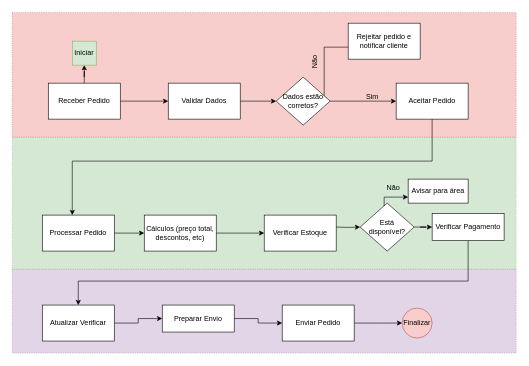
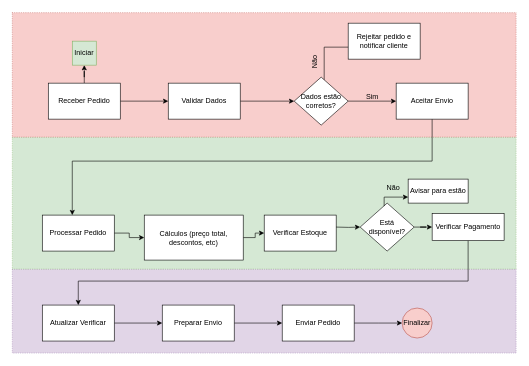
  <mxCell id="0" />
  <mxCell id="1" parent="0" />
  <mxCell id="2" value="" style="rounded=0;whiteSpace=wrap;html=1;dashed=1;dashPattern=1 2;align=right;spacing=-20;labelPosition=center;verticalLabelPosition=top;verticalAlign=bottom;spacingLeft=25;fontFamily=Roboto Slab;fontSource=https%3A%2F%2Ffonts.googleapis.com%2Fcss%3Ffamily%3DRoboto%2BSlab;fontStyle=0;strokeColor=#9673A6;fillColor=#e1d5e7;spacingTop=0;spacingRight=25;fontColor=#9673A6;connectable=0;allowArrows=0;" vertex="1" parent="1"><mxGeometry x="20" y="448" width="840" height="140" as="geometry" /></mxCell>
  <mxCell id="3" value="" style="rounded=0;whiteSpace=wrap;html=1;dashed=1;dashPattern=1 2;spacing=-20;labelPosition=center;verticalLabelPosition=top;align=right;verticalAlign=bottom;spacingLeft=25;fontFamily=Roboto Slab;fontSource=https%3A%2F%2Ffonts.googleapis.com%2Fcss%3Ffamily%3DRoboto%2BSlab;fontStyle=0;strokeColor=#82b366;fillColor=#d5e8d4;spacingTop=0;spacingRight=25;fontColor=#82B366;connectable=0;allowArrows=0;" vertex="1" parent="1"><mxGeometry x="20" y="228" width="840" height="220" as="geometry" /></mxCell>
  <mxCell id="4" value="" style="rounded=0;dashed=1;dashPattern=1 2;labelPosition=center;verticalLabelPosition=top;align=right;verticalAlign=bottom;spacingTop=0;spacing=-20;spacingLeft=25;fontFamily=Roboto Slab;fontSource=https%3A%2F%2Ffonts.googleapis.com%2Fcss%3Ffamily%3DRoboto%2BSlab;horizontal=1;fontStyle=0;labelBorderColor=none;labelBackgroundColor=none;fillColor=#f8cecc;strokeColor=#b85450;fontColor=#B85450;whiteSpace=wrap;html=1;spacingRight=25;connectable=0;allowArrows=0;" vertex="1" parent="1"><mxGeometry x="20" y="20.5" width="840" height="207.5" as="geometry" /></mxCell>
  <mxCell id="5" value="" style="edgeStyle=orthogonalEdgeStyle;rounded=0;orthogonalLoop=1;jettySize=auto;html=1;" edge="1" parent="1" source="7" target="9"><mxGeometry relative="1" as="geometry" /></mxCell>
  <mxCell id="6" value="" style="edgeStyle=orthogonalEdgeStyle;rounded=0;orthogonalLoop=1;jettySize=auto;html=1;" edge="1" parent="1" source="7" target="37"><mxGeometry relative="1" as="geometry" /></mxCell>
  <mxCell id="7" value="Receber Pedido" style="rounded=0;whiteSpace=wrap;html=1;" vertex="1" parent="1"><mxGeometry x="80" y="138" width="120" height="60" as="geometry" /></mxCell>
  <mxCell id="8" value="" style="edgeStyle=orthogonalEdgeStyle;rounded=0;orthogonalLoop=1;jettySize=auto;html=1;" edge="1" parent="1" source="9" target="12"><mxGeometry relative="1" as="geometry" /></mxCell>
  <mxCell id="9" value="Validar Dados" style="rounded=0;whiteSpace=wrap;html=1;" vertex="1" parent="1"><mxGeometry x="280" y="138" width="120" height="60" as="geometry" /></mxCell>
  <mxCell id="10" value="" style="edgeStyle=orthogonalEdgeStyle;rounded=0;orthogonalLoop=1;jettySize=auto;html=1;entryX=0.25;entryY=1;entryDx=0;entryDy=0;" edge="1" parent="1" source="12" target="13"><mxGeometry relative="1" as="geometry"><Array as="points"><mxPoint x="540" y="78" /><mxPoint x="610" y="78" /></Array></mxGeometry></mxCell>
  <mxCell id="11" value="" style="edgeStyle=orthogonalEdgeStyle;rounded=0;orthogonalLoop=1;jettySize=auto;html=1;" edge="1" parent="1" source="12" target="15"><mxGeometry relative="1" as="geometry" /></mxCell>
- <mxCell id="12" value="Dados estão corretos?" style="rhombus;whiteSpace=wrap;html=1;rounded=0;" vertex="1" parent="1"><mxGeometry x="460" y="128" width="90" height="80" as="geometry" /></mxCell>
+ <mxCell id="12" value="Dados estão corretos?" style="rhombus;whiteSpace=wrap;html=1;rounded=0;" vertex="1" parent="1"><mxGeometry x="490" y="128" width="90" height="80" as="geometry" /></mxCell>
  <mxCell id="13" value="Rejeitar pedido e notificar cliente" style="whiteSpace=wrap;html=1;rounded=0;" vertex="1" parent="1"><mxGeometry x="580" y="38" width="120" height="60" as="geometry" /></mxCell>
  <mxCell id="14" value="" style="edgeStyle=orthogonalEdgeStyle;rounded=0;orthogonalLoop=1;jettySize=auto;html=1;" edge="1" parent="1" source="15" target="19"><mxGeometry relative="1" as="geometry"><Array as="points"><mxPoint x="720" y="268" /><mxPoint x="120" y="268" /></Array></mxGeometry></mxCell>
- <mxCell id="15" value="Aceitar Pedido" style="whiteSpace=wrap;html=1;rounded=0;" vertex="1" parent="1"><mxGeometry x="660" y="138" width="120" height="60" as="geometry" /></mxCell>
+ <mxCell id="15" value="Aceitar Envio" style="whiteSpace=wrap;html=1;rounded=0;" vertex="1" parent="1"><mxGeometry x="660" y="138" width="120" height="60" as="geometry" /></mxCell>
  <mxCell id="16" value="Não" style="text;html=1;align=center;verticalAlign=middle;resizable=0;points=[];autosize=1;strokeColor=none;fillColor=none;rotation=-90;" vertex="1" parent="1"><mxGeometry x="500" y="88" width="50" height="30" as="geometry" /></mxCell>
  <mxCell id="17" value="Sim" style="text;html=1;align=center;verticalAlign=middle;resizable=0;points=[];autosize=1;strokeColor=none;fillColor=none;" vertex="1" parent="1"><mxGeometry x="600" y="146" width="40" height="30" as="geometry" /></mxCell>
  <mxCell id="18" value="" style="edgeStyle=orthogonalEdgeStyle;rounded=0;orthogonalLoop=1;jettySize=auto;html=1;" edge="1" parent="1" source="19" target="21"><mxGeometry relative="1" as="geometry" /></mxCell>
  <mxCell id="19" value="Processar Pedido" style="whiteSpace=wrap;html=1;rounded=0;" vertex="1" parent="1"><mxGeometry x="70" y="358" width="120" height="60" as="geometry" /></mxCell>
  <mxCell id="20" value="" style="edgeStyle=orthogonalEdgeStyle;rounded=0;orthogonalLoop=1;jettySize=auto;html=1;" edge="1" parent="1" source="21" target="22"><mxGeometry relative="1" as="geometry" /></mxCell>
- <mxCell id="21" value="Cálculos (preço total, descontos, etc)" style="whiteSpace=wrap;html=1;rounded=0;" vertex="1" parent="1"><mxGeometry x="240" y="358" width="120" height="60" as="geometry" /></mxCell>
+ <mxCell id="21" value="Cálculos (preço total, descontos, etc)" style="whiteSpace=wrap;html=1;rounded=0;" vertex="1" parent="1"><mxGeometry x="240" y="358" width="165" height="75" as="geometry" /></mxCell>
  <mxCell id="22" value="Verificar Estoque" style="whiteSpace=wrap;html=1;rounded=0;" vertex="1" parent="1"><mxGeometry x="440" y="358" width="120" height="60" as="geometry" /></mxCell>
  <mxCell id="23" value="" style="edgeStyle=orthogonalEdgeStyle;rounded=0;orthogonalLoop=1;jettySize=auto;html=1;" edge="1" parent="1" target="25"><mxGeometry relative="1" as="geometry"><mxPoint x="560" y="378" as="sourcePoint" /></mxGeometry></mxCell>
  <mxCell id="24" value="" style="edgeStyle=orthogonalEdgeStyle;rounded=0;orthogonalLoop=1;jettySize=auto;html=1;" edge="1" parent="1" source="25" target="30"><mxGeometry relative="1" as="geometry" /></mxCell>
  <mxCell id="25" value="Está disponível?" style="rhombus;whiteSpace=wrap;html=1;rounded=0;" vertex="1" parent="1"><mxGeometry x="600" y="338" width="90" height="80" as="geometry" /></mxCell>
- <mxCell id="26" value="Avisar para área" style="whiteSpace=wrap;html=1;rounded=0;" vertex="1" parent="1"><mxGeometry x="680" y="298" width="100" height="40" as="geometry" /></mxCell>
+ <mxCell id="26" value="Avisar para estão" style="whiteSpace=wrap;html=1;rounded=0;" vertex="1" parent="1"><mxGeometry x="680" y="298" width="100" height="40" as="geometry" /></mxCell>
  <mxCell id="27" value="Não" style="text;html=1;align=center;verticalAlign=middle;resizable=0;points=[];autosize=1;strokeColor=none;fillColor=none;rotation=0;" vertex="1" parent="1"><mxGeometry x="630" y="298" width="50" height="30" as="geometry" /></mxCell>
  <mxCell id="28" value="" style="endArrow=classic;html=1;rounded=0;entryX=0;entryY=0.75;entryDx=0;entryDy=0;" edge="1" parent="1" target="26"><mxGeometry width="50" height="50" relative="1" as="geometry"><mxPoint x="640" y="343" as="sourcePoint" /><mxPoint x="690" y="293" as="targetPoint" /><Array as="points"><mxPoint x="640" y="328" /></Array></mxGeometry></mxCell>
  <mxCell id="29" value="" style="edgeStyle=orthogonalEdgeStyle;rounded=0;orthogonalLoop=1;jettySize=auto;html=1;" edge="1" parent="1" source="30" target="32"><mxGeometry relative="1" as="geometry"><Array as="points"><mxPoint x="780" y="468" /><mxPoint x="130" y="468" /></Array></mxGeometry></mxCell>
  <mxCell id="30" value="Verificar Pagamento" style="whiteSpace=wrap;html=1;rounded=0;" vertex="1" parent="1"><mxGeometry x="720" y="355.5" width="120" height="45" as="geometry" /></mxCell>
  <mxCell id="31" value="" style="edgeStyle=orthogonalEdgeStyle;rounded=0;orthogonalLoop=1;jettySize=auto;html=1;" edge="1" parent="1" source="32" target="34"><mxGeometry relative="1" as="geometry" /></mxCell>
  <mxCell id="32" value="Atualizar Verificar" style="whiteSpace=wrap;html=1;rounded=0;" vertex="1" parent="1"><mxGeometry x="70" y="508" width="120" height="60" as="geometry" /></mxCell>
  <mxCell id="33" value="" style="edgeStyle=orthogonalEdgeStyle;rounded=0;orthogonalLoop=1;jettySize=auto;html=1;" edge="1" parent="1" source="34" target="36"><mxGeometry relative="1" as="geometry" /></mxCell>
- <mxCell id="34" value="Preparar Envio" style="whiteSpace=wrap;html=1;rounded=0;" vertex="1" parent="1"><mxGeometry x="270" y="508" width="120" height="45" as="geometry" /></mxCell>
+ <mxCell id="34" value="Preparar Envio" style="whiteSpace=wrap;html=1;rounded=0;" vertex="1" parent="1"><mxGeometry x="270" y="508" width="120" height="60" as="geometry" /></mxCell>
  <mxCell id="35" value="" style="edgeStyle=orthogonalEdgeStyle;rounded=0;orthogonalLoop=1;jettySize=auto;html=1;" edge="1" parent="1" source="36"><mxGeometry relative="1" as="geometry"><mxPoint x="670" y="538" as="targetPoint" /></mxGeometry></mxCell>
  <mxCell id="36" value="Enviar Pedido" style="whiteSpace=wrap;html=1;rounded=0;" vertex="1" parent="1"><mxGeometry x="470" y="508" width="120" height="60" as="geometry" /></mxCell>
  <mxCell id="37" value="Iniciar" style="whiteSpace=wrap;html=1;fillColor=#d5e8d4;strokeColor=#82b366;rounded=0;" vertex="1" parent="1"><mxGeometry x="120" y="68" width="40" height="40" as="geometry" /></mxCell>
  <mxCell id="38" value="Finalizar" style="ellipse;whiteSpace=wrap;html=1;rounded=0;fillColor=#f8cecc;strokeColor=#b85450;" vertex="1" parent="1"><mxGeometry x="670" y="513" width="50" height="50" as="geometry" /></mxCell>
